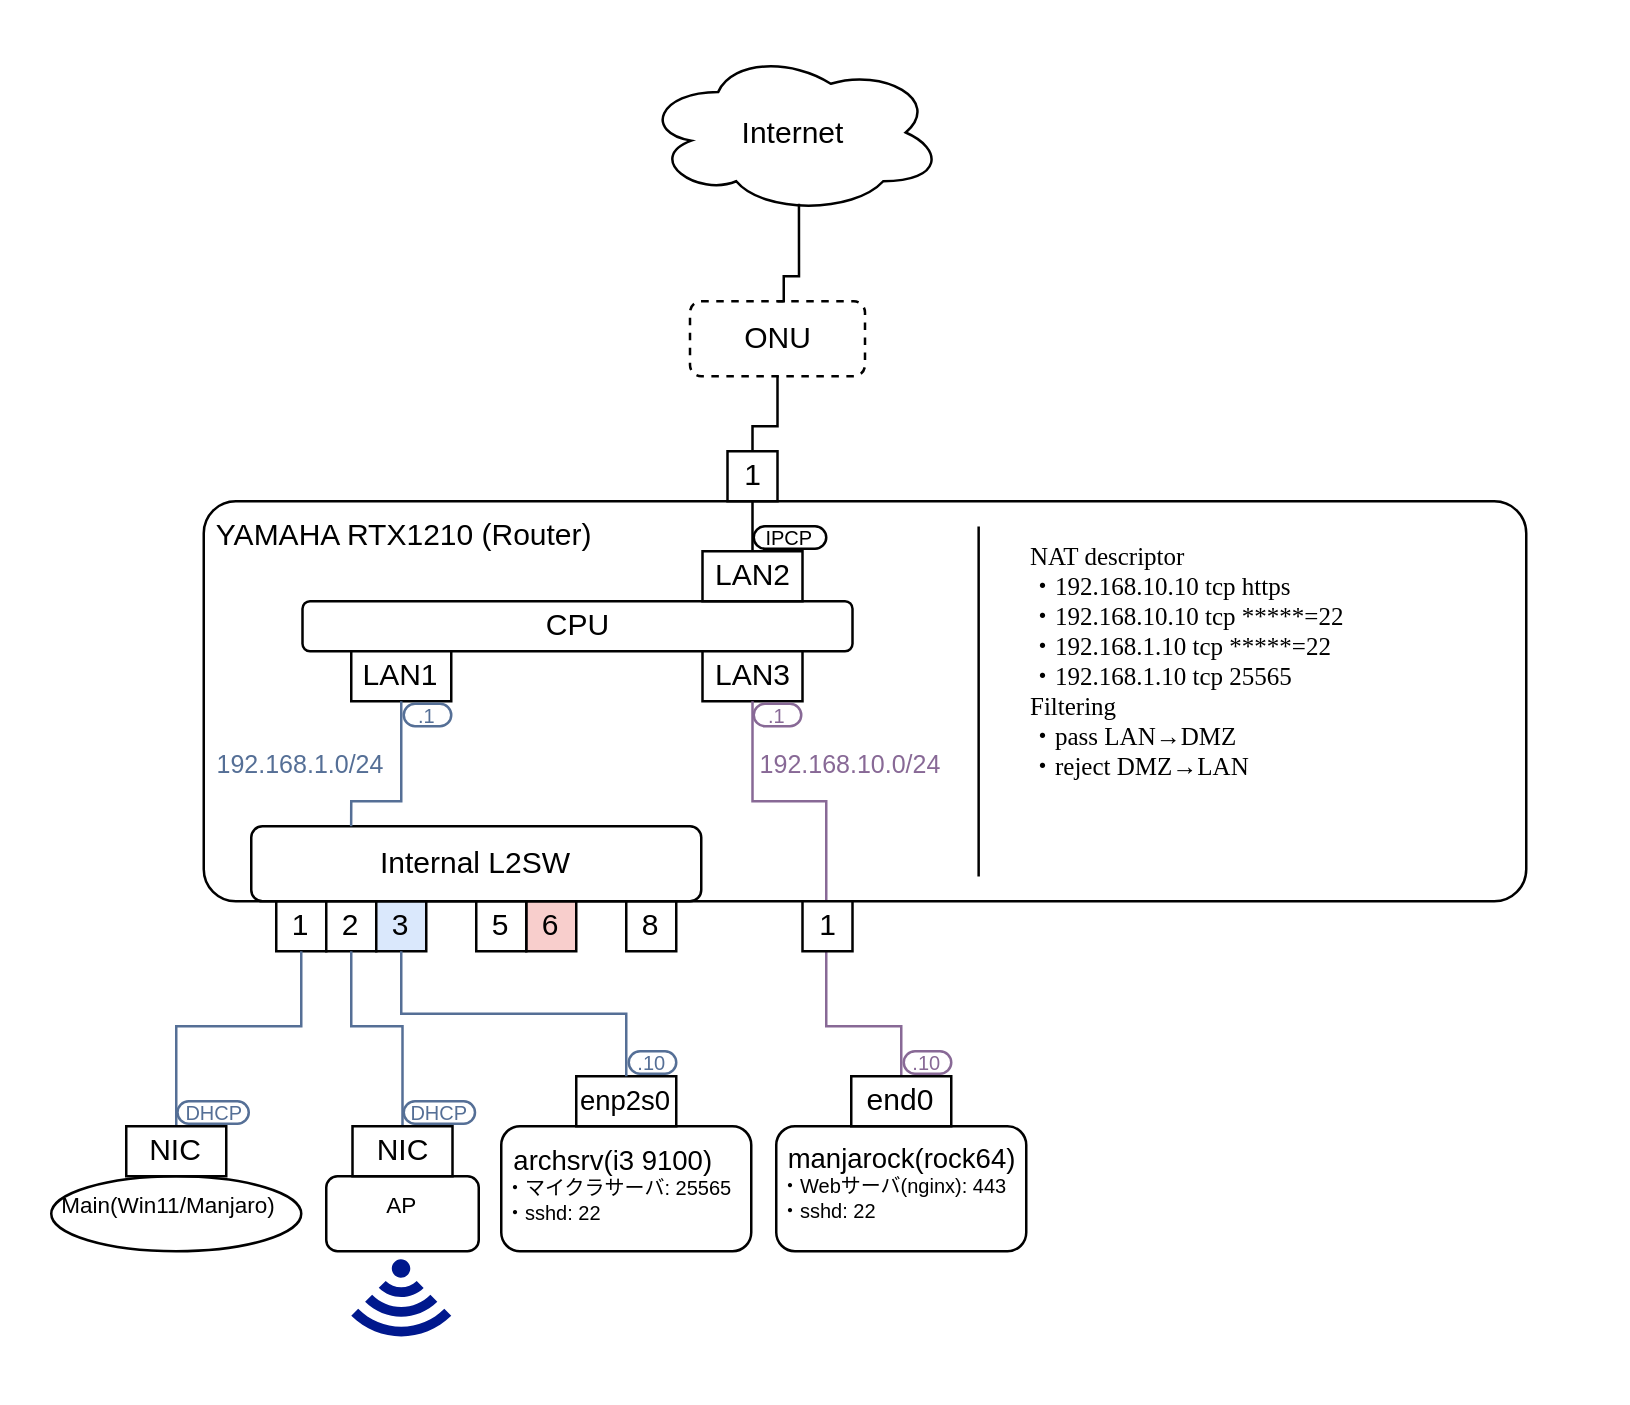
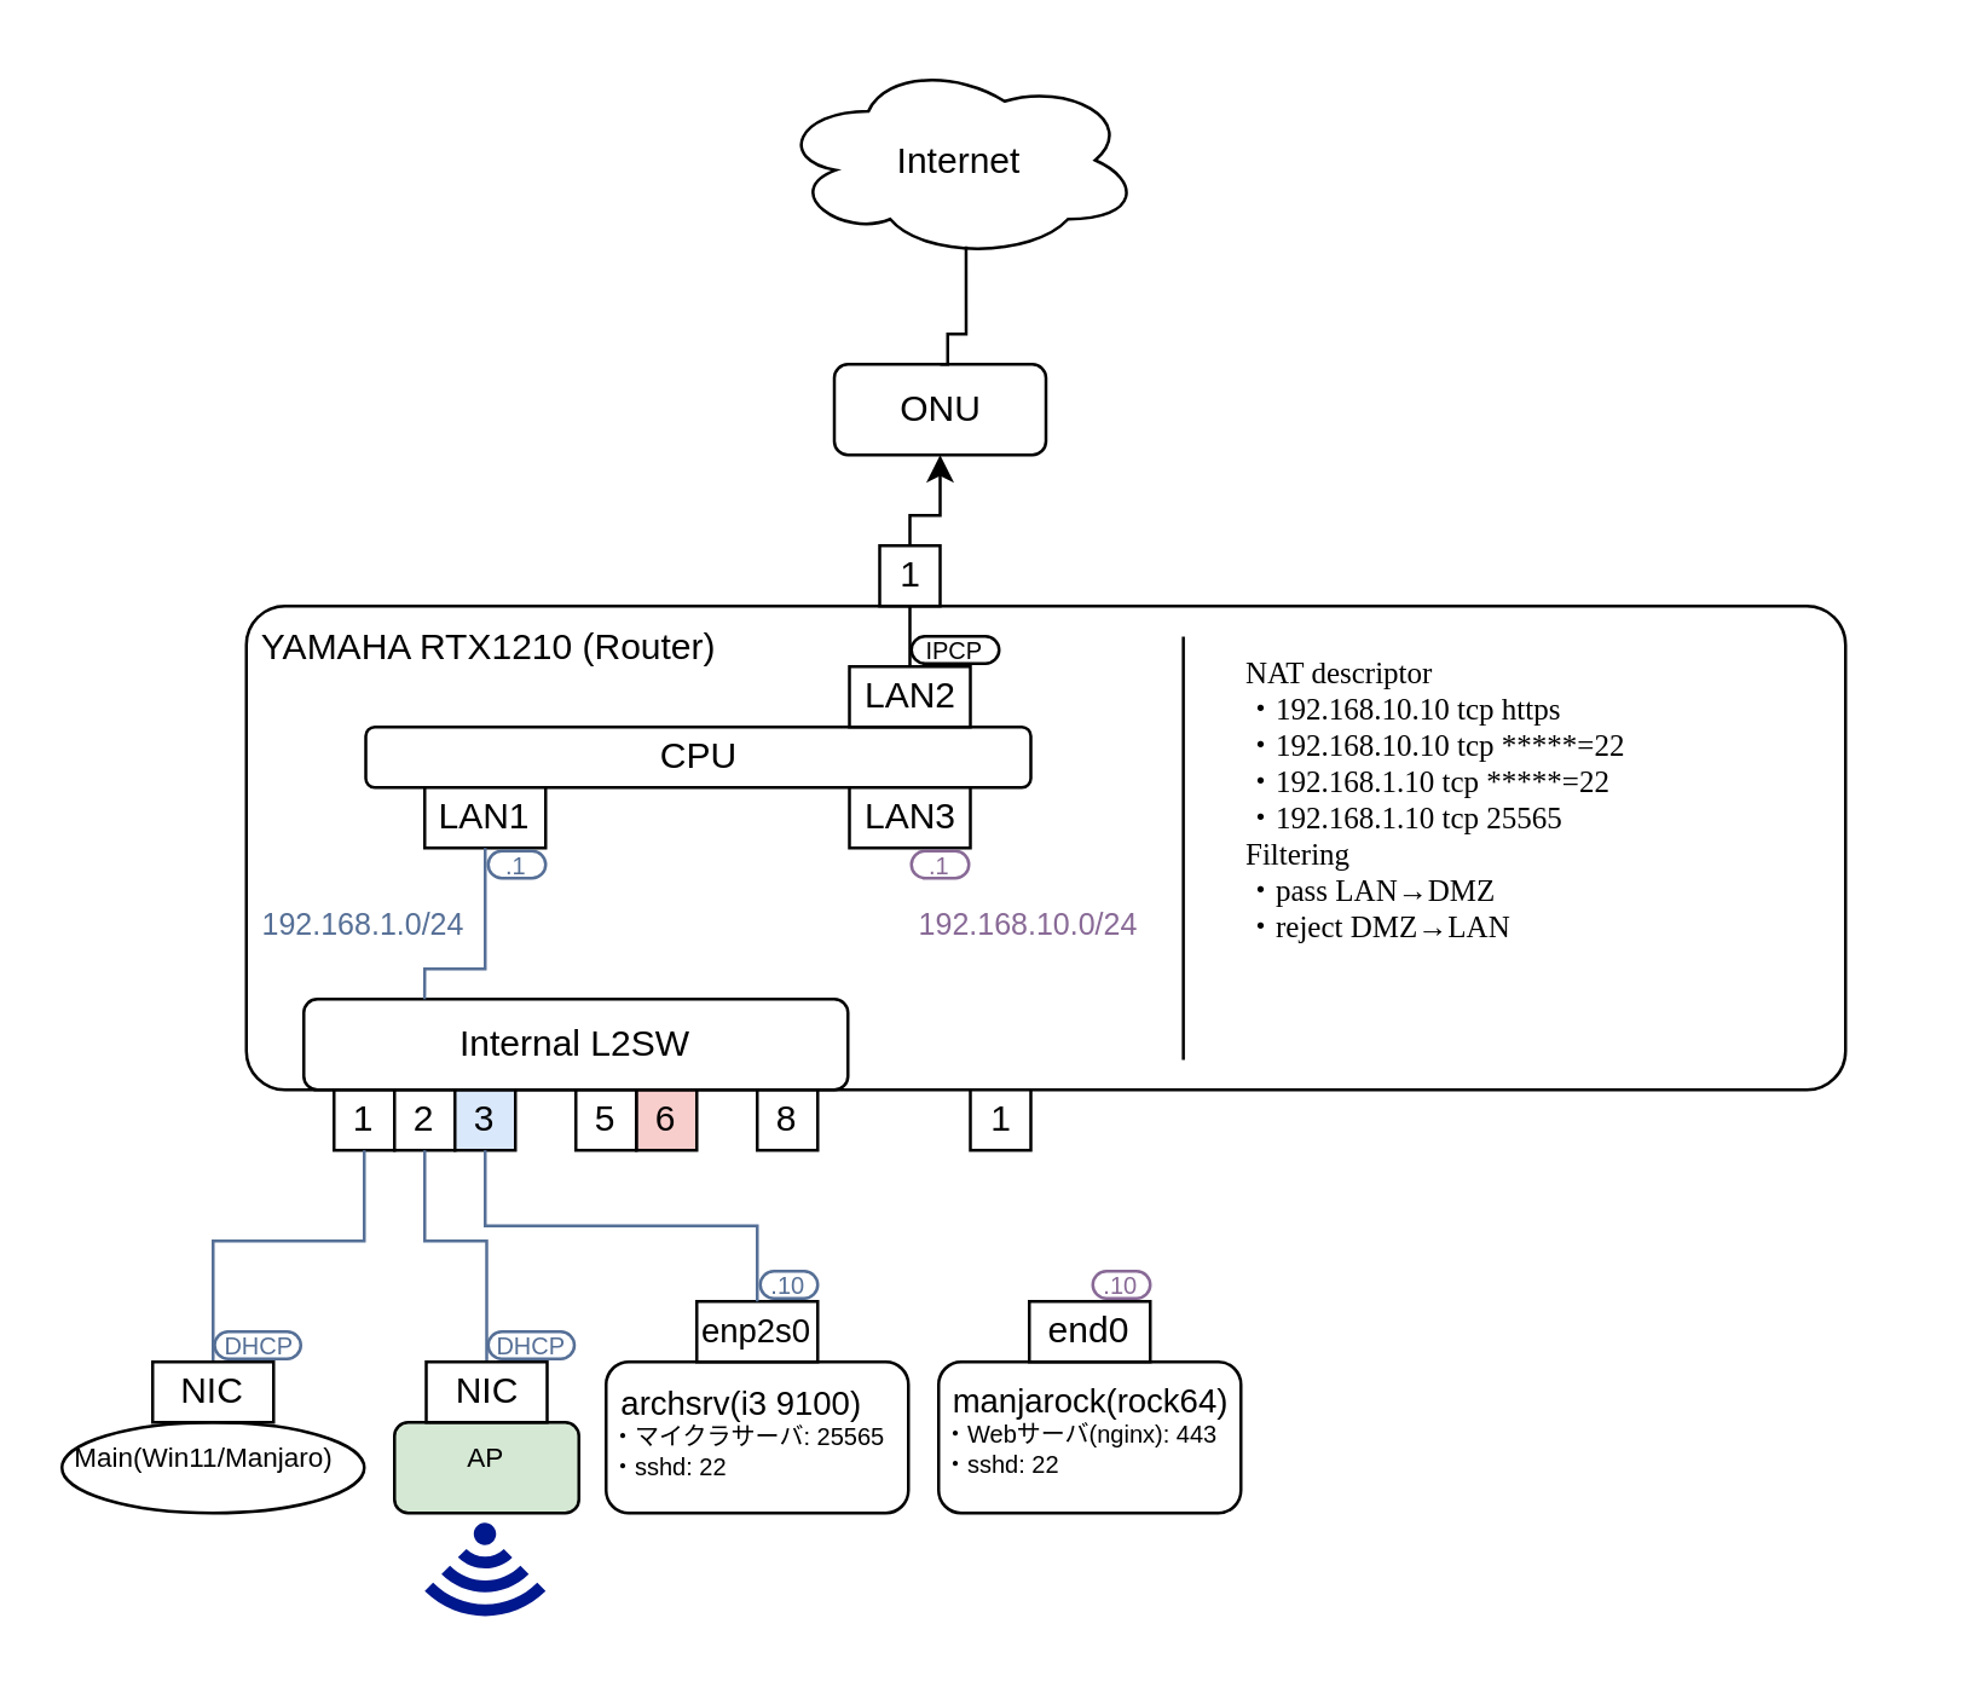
  <mxCell id="0" />
  <mxCell id="1" parent="0" />
  <mxCell id="2" value="&amp;nbsp;YAMAHA RTX1210 (Router)" style="rounded=1;whiteSpace=wrap;html=1;fillColor=default;align=left;verticalAlign=top;arcSize=8;" parent="1" vertex="1"><mxGeometry x="81" y="200" width="529" height="160" as="geometry" /></mxCell>
  <mxCell id="3" value="CPU" style="rounded=1;whiteSpace=wrap;html=1;" parent="1" vertex="1"><mxGeometry x="120.5" y="240" width="220" height="20" as="geometry" /></mxCell>
  <mxCell id="4" value="LAN1" style="rounded=0;whiteSpace=wrap;html=1;" parent="1" vertex="1"><mxGeometry x="140" y="260" width="40" height="20" as="geometry" /></mxCell>
  <mxCell id="5" value="LAN2" style="rounded=0;whiteSpace=wrap;html=1;" parent="1" vertex="1"><mxGeometry x="280.5" y="220" width="40" height="20" as="geometry" /></mxCell>
  <mxCell id="6" value="LAN3" style="rounded=0;whiteSpace=wrap;html=1;" parent="1" vertex="1"><mxGeometry x="280.5" y="260" width="40" height="20" as="geometry" /></mxCell>
  <mxCell id="7" value="1" style="rounded=0;whiteSpace=wrap;html=1;" parent="1" vertex="1"><mxGeometry x="110" y="360" width="20" height="20" as="geometry" /></mxCell>
  <mxCell id="8" value="6" style="rounded=0;whiteSpace=wrap;html=1;fillColor=#f8cecc;" parent="1" vertex="1"><mxGeometry x="210" y="360" width="20" height="20" as="geometry" /></mxCell>
  <mxCell id="9" value="2" style="rounded=0;whiteSpace=wrap;html=1;" parent="1" vertex="1"><mxGeometry x="130" y="360" width="20" height="20" as="geometry" /></mxCell>
  <mxCell id="10" value="3" style="rounded=0;whiteSpace=wrap;html=1;fillColor=#dae8fc;" parent="1" vertex="1"><mxGeometry x="150" y="360" width="20" height="20" as="geometry" /></mxCell>
  <mxCell id="11" value="8" style="rounded=0;whiteSpace=wrap;html=1;" parent="1" vertex="1"><mxGeometry x="250" y="360" width="20" height="20" as="geometry" /></mxCell>
  <mxCell id="12" value="5" style="rounded=0;whiteSpace=wrap;html=1;" parent="1" vertex="1"><mxGeometry x="190" y="360" width="20" height="20" as="geometry" /></mxCell>
  <mxCell id="13" value="Internal L2SW" style="rounded=1;whiteSpace=wrap;html=1;" parent="1" vertex="1"><mxGeometry x="100" y="330" width="180" height="30" as="geometry" /></mxCell>
  <mxCell id="14" value="" style="endArrow=none;html=1;rounded=0;entryX=0.5;entryY=1;entryDx=0;entryDy=0;edgeStyle=orthogonalEdgeStyle;exitX=0.222;exitY=0;exitDx=0;exitDy=0;exitPerimeter=0;strokeColor=#556F96;fontColor=#556F96;" parent="1" source="13" target="4" edge="1"><mxGeometry width="50" height="50" relative="1" as="geometry"><mxPoint x="120" y="310" as="sourcePoint" /><mxPoint x="240" y="260" as="targetPoint" /><Array as="points"><mxPoint x="140" y="320" /><mxPoint x="160" y="320" /></Array></mxGeometry></mxCell>
- <mxCell id="15" value="" style="endArrow=none;html=1;rounded=0;entryX=0.5;entryY=1;entryDx=0;entryDy=0;edgeStyle=orthogonalEdgeStyle;strokeColor=#886996;fontColor=#886996;exitX=0.5;exitY=0;exitDx=0;exitDy=0;" parent="1" source="45" target="6" edge="1"><mxGeometry width="50" height="50" relative="1" as="geometry"><mxPoint x="340" y="420" as="sourcePoint" /><mxPoint x="360" y="360" as="targetPoint" /><Array as="points"><mxPoint x="360" y="410" /><mxPoint x="330" y="410" /><mxPoint x="330" y="320" /><mxPoint x="301" y="320" /></Array></mxGeometry></mxCell>
  <mxCell id="16" value="1" style="rounded=0;whiteSpace=wrap;html=1;" parent="1" vertex="1"><mxGeometry x="320.5" y="360" width="20" height="20" as="geometry" /></mxCell>
  <mxCell id="17" value="&lt;div style=&quot;font-size: 8px;&quot; align=&quot;center&quot;&gt;.1&lt;/div&gt;" style="rounded=1;whiteSpace=wrap;html=1;arcSize=50;align=center;verticalAlign=middle;fontSize=8;strokeColor=#556F96;fontColor=#556F96;" parent="1" vertex="1"><mxGeometry x="161" y="281" width="19" height="9" as="geometry" /></mxCell>
  <mxCell id="18" value="&lt;font style=&quot;font-size: 10px;&quot;&gt;192.168.1.0/24&lt;/font&gt;" style="text;html=1;strokeColor=none;fillColor=none;align=center;verticalAlign=middle;whiteSpace=wrap;rounded=0;fontColor=#556F96;" parent="1" vertex="1"><mxGeometry x="80" y="300" width="80" height="10" as="geometry" /></mxCell>
  <mxCell id="19" value="" style="endArrow=none;html=1;rounded=0;exitX=0.5;exitY=1;exitDx=0;exitDy=0;entryX=0.5;entryY=0;entryDx=0;entryDy=0;edgeStyle=orthogonalEdgeStyle;strokeColor=#556F96;fontColor=#556F96;" parent="1" source="7" target="31" edge="1"><mxGeometry width="50" height="50" relative="1" as="geometry"><mxPoint x="130" y="400" as="sourcePoint" /><mxPoint x="180" y="350" as="targetPoint" /><Array as="points"><mxPoint x="120" y="410" /><mxPoint x="70" y="410" /></Array></mxGeometry></mxCell>
  <mxCell id="20" value="" style="endArrow=none;html=1;rounded=0;entryX=0.5;entryY=1;entryDx=0;entryDy=0;exitX=0.5;exitY=0;exitDx=0;exitDy=0;edgeStyle=orthogonalEdgeStyle;strokeColor=#556F96;fontColor=#556F96;" parent="1" source="35" target="9" edge="1"><mxGeometry width="50" height="50" relative="1" as="geometry"><mxPoint x="160" y="450" as="sourcePoint" /><mxPoint x="210" y="400" as="targetPoint" /><Array as="points"><mxPoint x="161" y="410" /><mxPoint x="140" y="410" /></Array></mxGeometry></mxCell>
  <mxCell id="21" value="&lt;font style=&quot;font-size: 10px;&quot;&gt;192.168.10.0/24&lt;/font&gt;" style="text;html=1;strokeColor=none;fillColor=none;align=center;verticalAlign=middle;whiteSpace=wrap;rounded=0;fontColor=#886996;" parent="1" vertex="1"><mxGeometry x="300" y="300" width="80" height="10" as="geometry" /></mxCell>
  <mxCell id="22" value="&lt;div style=&quot;font-size: 8px;&quot; align=&quot;center&quot;&gt;.1&lt;/div&gt;" style="rounded=1;whiteSpace=wrap;html=1;arcSize=50;align=center;verticalAlign=middle;fontSize=8;strokeColor=#886996;fontColor=#886996;" parent="1" vertex="1"><mxGeometry x="301" y="281" width="19" height="9" as="geometry" /></mxCell>
  <mxCell id="23" value="IPCP" style="rounded=1;whiteSpace=wrap;html=1;arcSize=50;align=center;verticalAlign=middle;fontSize=8;strokeColor=#000000;fontColor=#000000;" parent="1" vertex="1"><mxGeometry x="301" y="210" width="29" height="9" as="geometry" /></mxCell>
- <mxCell id="24" value="ONU" style="rounded=1;whiteSpace=wrap;html=1;dashed=1;" parent="1" vertex="1"><mxGeometry x="275.5" y="120" width="70" height="30" as="geometry" /></mxCell>
+ <mxCell id="24" value="ONU" style="rounded=1;whiteSpace=wrap;html=1;" parent="1" vertex="1"><mxGeometry x="275.5" y="120" width="70" height="30" as="geometry" /></mxCell>
  <mxCell id="25" value="Internet" style="ellipse;shape=cloud;whiteSpace=wrap;html=1;" parent="1" vertex="1"><mxGeometry x="256.8" y="20" width="120" height="65" as="geometry" /></mxCell>
  <mxCell id="26" value="" style="endArrow=none;html=1;rounded=0;exitX=0.5;exitY=0;exitDx=0;exitDy=0;entryX=0.519;entryY=0.938;entryDx=0;entryDy=0;entryPerimeter=0;edgeStyle=orthogonalEdgeStyle;" parent="1" source="24" target="25" edge="1"><mxGeometry width="50" height="50" relative="1" as="geometry"><mxPoint x="306.8" y="160" as="sourcePoint" /><mxPoint x="356.8" y="110" as="targetPoint" /><Array as="points"><mxPoint x="313" y="120" /><mxPoint x="313" y="110" /><mxPoint x="319" y="110" /></Array></mxGeometry></mxCell>
- <mxCell id="27" value="" style="endArrow=none;html=1;rounded=0;exitX=0.5;exitY=0;exitDx=0;exitDy=0;entryX=0.5;entryY=1;entryDx=0;entryDy=0;edgeStyle=orthogonalEdgeStyle;" parent="1" source="5" target="24" edge="1"><mxGeometry width="50" height="50" relative="1" as="geometry"><mxPoint x="300" y="170" as="sourcePoint" /><mxPoint x="350" y="120" as="targetPoint" /><Array as="points"><mxPoint x="300" y="170" /><mxPoint x="311" y="170" /></Array></mxGeometry></mxCell>
+ <mxCell id="27" value="" style="endArrow=classic;html=1;rounded=0;exitX=0.5;exitY=0;exitDx=0;exitDy=0;entryX=0.5;entryY=1;entryDx=0;entryDy=0;edgeStyle=orthogonalEdgeStyle;" parent="1" source="5" target="24" edge="1"><mxGeometry width="50" height="50" relative="1" as="geometry"><mxPoint x="300" y="170" as="sourcePoint" /><mxPoint x="350" y="120" as="targetPoint" /><Array as="points"><mxPoint x="300" y="170" /><mxPoint x="311" y="170" /></Array></mxGeometry></mxCell>
  <mxCell id="28" value="1" style="rounded=0;whiteSpace=wrap;html=1;" parent="1" vertex="1"><mxGeometry x="290.5" y="180" width="20" height="20" as="geometry" /></mxCell>
  <mxCell id="29" value="" style="group" vertex="1" connectable="0" parent="1"><mxGeometry x="20" y="440" width="100" height="60" as="geometry" /></mxCell>
  <mxCell id="30" value="&lt;div style=&quot;font-size: 9px;&quot;&gt;&amp;nbsp;Main&lt;font style=&quot;font-size: 9px;&quot;&gt;(Win11/Manjaro)&lt;br&gt;&lt;/font&gt;&lt;/div&gt;" style="ellipse;whiteSpace=wrap;html=1;align=left;verticalAlign=top;" parent="29" vertex="1"><mxGeometry y="30" width="100" height="30" as="geometry" /></mxCell>
  <mxCell id="31" value="NIC" style="rounded=0;whiteSpace=wrap;html=1;" parent="29" vertex="1"><mxGeometry x="30" y="10" width="40" height="20" as="geometry" /></mxCell>
  <mxCell id="32" value="DHCP" style="rounded=1;whiteSpace=wrap;html=1;arcSize=50;align=center;verticalAlign=middle;fontSize=8;strokeColor=#556F96;fontColor=#556F96;" parent="29" vertex="1"><mxGeometry x="50.5" width="28.5" height="9" as="geometry" /></mxCell>
  <mxCell id="33" value="" style="group" vertex="1" connectable="0" parent="1"><mxGeometry x="130" y="440" width="96.8" height="65" as="geometry" /></mxCell>
- <mxCell id="34" value="&lt;div style=&quot;font-size: 9px;&quot; align=&quot;center&quot;&gt;&lt;font style=&quot;font-size: 9px;&quot;&gt;AP&lt;br&gt;&lt;/font&gt;&lt;/div&gt;" style="rounded=1;whiteSpace=wrap;html=1;align=center;verticalAlign=top;" parent="33" vertex="1"><mxGeometry y="30" width="61" height="30" as="geometry" /></mxCell>
+ <mxCell id="34" value="&lt;div style=&quot;font-size: 9px;&quot; align=&quot;center&quot;&gt;&lt;font style=&quot;font-size: 9px;&quot;&gt;AP&lt;br&gt;&lt;/font&gt;&lt;/div&gt;" style="rounded=1;whiteSpace=wrap;html=1;align=center;verticalAlign=top;fillColor=#d5e8d4;" parent="33" vertex="1"><mxGeometry y="30" width="61" height="30" as="geometry" /></mxCell>
  <mxCell id="35" value="NIC" style="rounded=0;whiteSpace=wrap;html=1;" parent="33" vertex="1"><mxGeometry x="10.5" y="10" width="40" height="20" as="geometry" /></mxCell>
  <mxCell id="36" value="DHCP" style="rounded=1;whiteSpace=wrap;html=1;arcSize=50;align=center;verticalAlign=middle;fontSize=8;strokeColor=#556F96;fontColor=#556F96;" parent="33" vertex="1"><mxGeometry x="31.0" width="28.5" height="9" as="geometry" /></mxCell>
  <mxCell id="37" value="" style="sketch=0;aspect=fixed;pointerEvents=1;shadow=0;dashed=0;html=1;strokeColor=none;labelPosition=center;verticalLabelPosition=bottom;verticalAlign=top;align=center;fillColor=#00188D;shape=mxgraph.mscae.enterprise.wireless_connection;rotation=90;" parent="1" vertex="1"><mxGeometry x="143.2" y="500" width="33.6" height="40" as="geometry" /></mxCell>
  <mxCell id="38" value="" style="group;fontColor=#556F96;" vertex="1" connectable="0" parent="1"><mxGeometry x="200" y="420" width="100" height="80" as="geometry" /></mxCell>
  <mxCell id="39" value="&lt;div&gt;&amp;nbsp;&lt;font style=&quot;font-size: 11px;&quot;&gt;archsrv(i3 9100)&lt;/font&gt;&lt;br&gt;&lt;/div&gt;&lt;div style=&quot;font-size: 8px;&quot;&gt;&lt;font style=&quot;font-size: 8px;&quot;&gt;・マイクラサーバ: 25565&lt;/font&gt;&lt;/div&gt;&lt;div style=&quot;font-size: 8px;&quot;&gt;&lt;font style=&quot;font-size: 8px;&quot;&gt;・sshd: 22&lt;br&gt;&lt;/font&gt;&lt;/div&gt;" style="rounded=1;whiteSpace=wrap;html=1;align=left;verticalAlign=top;" parent="38" vertex="1"><mxGeometry y="30" width="100" height="50" as="geometry" /></mxCell>
  <mxCell id="40" value="&lt;font style=&quot;font-size: 11px;&quot;&gt;enp2s0&lt;/font&gt;" style="rounded=0;whiteSpace=wrap;html=1;" parent="38" vertex="1"><mxGeometry x="30" y="10" width="40" height="20" as="geometry" /></mxCell>
  <mxCell id="41" value="&lt;div style=&quot;font-size: 8px;&quot; align=&quot;center&quot;&gt;.10&lt;/div&gt;" style="rounded=1;whiteSpace=wrap;html=1;arcSize=50;align=center;verticalAlign=middle;fontSize=8;strokeColor=#556F96;fontColor=#556F96;" parent="38" vertex="1"><mxGeometry x="51" width="19" height="9" as="geometry" /></mxCell>
  <mxCell id="42" value="" style="endArrow=none;html=1;rounded=0;exitX=0.5;exitY=0;exitDx=0;exitDy=0;entryX=0.5;entryY=1;entryDx=0;entryDy=0;edgeStyle=orthogonalEdgeStyle;strokeColor=#556F96;" edge="1" parent="1" source="40" target="10"><mxGeometry width="50" height="50" relative="1" as="geometry"><mxPoint x="170" y="490" as="sourcePoint" /><mxPoint x="220" y="440" as="targetPoint" /></mxGeometry></mxCell>
  <mxCell id="43" value="" style="group;fontColor=#556F96;" vertex="1" connectable="0" parent="1"><mxGeometry x="310" y="420" width="100" height="80" as="geometry" /></mxCell>
  <mxCell id="44" value="&lt;div style=&quot;font-size: 11px;&quot;&gt;&lt;font style=&quot;font-size: 11px;&quot;&gt;&amp;nbsp;manjarock(rock64)&lt;br&gt;&lt;/font&gt;&lt;/div&gt;&lt;div style=&quot;font-size: 8px;&quot;&gt;&lt;font style=&quot;font-size: 8px;&quot;&gt;・Webサーバ(nginx): 443&lt;br&gt;&lt;/font&gt;&lt;/div&gt;&lt;div style=&quot;font-size: 8px;&quot;&gt;&lt;font style=&quot;font-size: 8px;&quot;&gt;・sshd: 22&lt;br&gt;&lt;/font&gt;&lt;/div&gt;" style="rounded=1;whiteSpace=wrap;html=1;align=left;verticalAlign=top;" vertex="1" parent="43"><mxGeometry y="30" width="100" height="50" as="geometry" /></mxCell>
  <mxCell id="45" value="end0" style="rounded=0;whiteSpace=wrap;html=1;" vertex="1" parent="43"><mxGeometry x="30" y="10" width="40" height="20" as="geometry" /></mxCell>
  <mxCell id="46" value="&lt;div style=&quot;font-size: 8px;&quot; align=&quot;center&quot;&gt;.10&lt;/div&gt;" style="rounded=1;whiteSpace=wrap;html=1;arcSize=50;align=center;verticalAlign=middle;fontSize=8;strokeColor=#886996;fontColor=#886996;" vertex="1" parent="43"><mxGeometry x="51" width="19" height="9" as="geometry" /></mxCell>
  <mxCell id="47" value="" style="endArrow=none;html=1;rounded=0;exitX=0.533;exitY=0.063;exitDx=0;exitDy=0;exitPerimeter=0;entryX=0.533;entryY=0.938;entryDx=0;entryDy=0;entryPerimeter=0;" edge="1" parent="1"><mxGeometry width="50" height="50" relative="1" as="geometry"><mxPoint x="390.957" y="210.08" as="sourcePoint" /><mxPoint x="390.957" y="350.08" as="targetPoint" /></mxGeometry></mxCell>
  <mxCell id="48" value="&lt;div style=&quot;font-size: 10px;&quot;&gt;&lt;font style=&quot;font-size: 10px;&quot; face=&quot;Lucida Console&quot;&gt;NAT descriptor&lt;/font&gt;&lt;/div&gt;&lt;div style=&quot;font-size: 10px;&quot;&gt;&lt;font style=&quot;font-size: 10px;&quot; face=&quot;Lucida Console&quot;&gt;・192.168.10.10 tcp https&lt;/font&gt;&lt;/div&gt;&lt;div style=&quot;font-size: 10px;&quot;&gt;&lt;font style=&quot;font-size: 10px;&quot; face=&quot;Lucida Console&quot;&gt;・192.168.10.10 tcp *****=22&lt;/font&gt;&lt;/div&gt;&lt;div style=&quot;font-size: 10px;&quot;&gt;&lt;font style=&quot;font-size: 10px;&quot; face=&quot;Lucida Console&quot;&gt;・192.168.1.10 tcp *****=22&lt;/font&gt;&lt;/div&gt;&lt;div style=&quot;font-size: 10px;&quot;&gt;&lt;font style=&quot;font-size: 10px;&quot; face=&quot;Lucida Console&quot;&gt;・192.168.1.10 tcp 25565&lt;br&gt;&lt;/font&gt;&lt;/div&gt;&lt;div style=&quot;font-size: 10px;&quot;&gt;&lt;font style=&quot;font-size: 10px;&quot; face=&quot;Lucida Console&quot;&gt;Filtering&lt;/font&gt;&lt;/div&gt;&lt;div style=&quot;font-size: 10px;&quot;&gt;&lt;font style=&quot;font-size: 10px;&quot; face=&quot;Lucida Console&quot;&gt;・pass LAN→DMZ&lt;/font&gt;&lt;/div&gt;&lt;div style=&quot;font-size: 10px;&quot;&gt;&lt;font style=&quot;font-size: 10px;&quot; face=&quot;Lucida Console&quot;&gt;・reject DMZ→LAN&lt;br style=&quot;font-size: 10px;&quot;&gt;&lt;/font&gt;&lt;/div&gt;" style="text;html=1;strokeColor=none;fillColor=none;align=left;verticalAlign=top;whiteSpace=wrap;rounded=0;fontSize=10;" vertex="1" parent="1"><mxGeometry x="410" y="210" width="220" height="130" as="geometry" /></mxCell>
